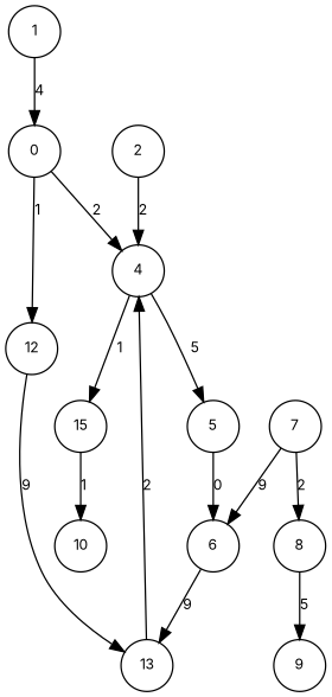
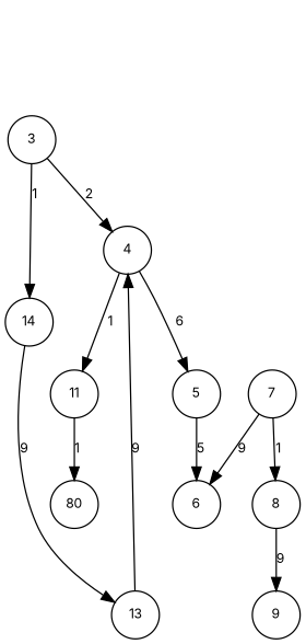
  digraph {
    fontname=Inter
    node [fontname=Inter fontsize=10 shape=circle]
    edge [fontname=Inter fontsize=10]
-   n1 [label=1]
-   n2 [label=0]
+   n2 [label=3]
    n3 [label=4]
-   n4 [label=12]
-   n5 [label=2]
+   n4 [label=14]
    n6 [label=5]
-   n7 [label=15]
+   n7 [label=11]
    n8 [label=13]
    n9 [label=6]
-   n10 [label=10]
+   n10 [label=80]
    n11 [label=7]
    n12 [label=8]
    n13 [label=9]
-   n1 -> n2 [label=4]
    n2 -> n3 [label=2]
    n2 -> n4 [label=1]
-   n3 -> n6 [label=5]
+   n3 -> n6 [label=6]
    n3 -> n7 [label=1]
    n4 -> n8 [label=9]
-   n5 -> n3 [label=2]
-   n6 -> n9 [label=0]
+   n6 -> n9 [label=5]
    n7 -> n10 [label=1]
-   n8 -> n3 [label=2]
-   n9 -> n8 [label=9]
+   n8 -> n3 [label=9]
    n11 -> n9 [label=9]
-   n11 -> n12 [label=2]
-   n12 -> n13 [label=5]
+   n11 -> n12 [label=1]
+   n12 -> n13 [label=9]
  }
